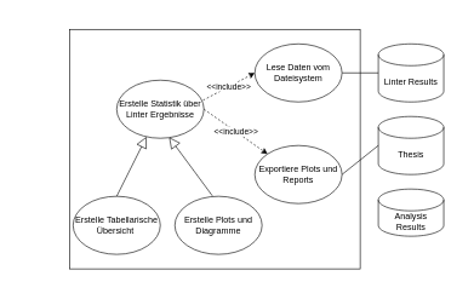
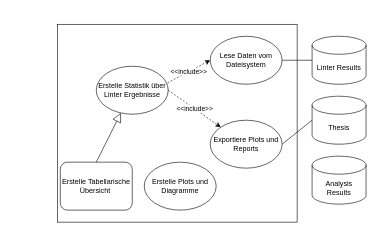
  <mxCell id="0" />
  <mxCell id="1" parent="0" />
  <mxCell id="2" value="" style="rounded=0;whiteSpace=wrap;html=1;strokeWidth=0;strokeColor=none;" parent="1" vertex="1"><mxGeometry x="20" y="20" width="610" height="370" as="geometry" /></mxCell>
  <mxCell id="3" value="" style="rounded=0;whiteSpace=wrap;html=1;" parent="1" vertex="1"><mxGeometry x="95" y="40" width="400" height="330" as="geometry" /></mxCell>
  <mxCell id="4" value="Erstelle Statistik über Linter Ergebnisse" style="ellipse;whiteSpace=wrap;html=1;" parent="1" vertex="1"><mxGeometry x="160" y="110" width="120" height="80" as="geometry" /></mxCell>
  <mxCell id="5" value="Linter Results" style="shape=cylinder3;whiteSpace=wrap;html=1;boundedLbl=1;backgroundOutline=1;size=15;" parent="1" vertex="1"><mxGeometry x="520" y="60" width="90" height="80" as="geometry" /></mxCell>
  <mxCell id="6" value="Exportiere Plots und Reports" style="ellipse;whiteSpace=wrap;html=1;" parent="1" vertex="1"><mxGeometry x="350" y="200" width="120" height="80" as="geometry" /></mxCell>
  <mxCell id="7" value="" style="endArrow=none;html=1;exitX=1;exitY=0.5;exitDx=0;exitDy=0;entryX=0;entryY=0.5;entryDx=0;entryDy=0;entryPerimeter=0;" parent="1" source="8" target="5" edge="1"><mxGeometry width="50" height="50" relative="1" as="geometry"><mxPoint x="280" y="180" as="sourcePoint" /><mxPoint x="330" y="130" as="targetPoint" /></mxGeometry></mxCell>
  <mxCell id="8" value="Lese Daten vom Dateisystem" style="ellipse;whiteSpace=wrap;html=1;" parent="1" vertex="1"><mxGeometry x="350" y="60" width="120" height="80" as="geometry" /></mxCell>
  <mxCell id="9" value="Thesis" style="shape=cylinder3;whiteSpace=wrap;html=1;boundedLbl=1;backgroundOutline=1;size=15;" parent="1" vertex="1"><mxGeometry x="520" y="160" width="90" height="80" as="geometry" /></mxCell>
  <mxCell id="10" value="" style="endArrow=none;html=1;entryX=0;entryY=0.5;entryDx=0;entryDy=0;entryPerimeter=0;exitX=1;exitY=0.5;exitDx=0;exitDy=0;" parent="1" source="6" target="9" edge="1"><mxGeometry width="50" height="50" relative="1" as="geometry"><mxPoint x="320" y="220" as="sourcePoint" /><mxPoint x="370" y="170" as="targetPoint" /></mxGeometry></mxCell>
  <mxCell id="11" value="&amp;lt;&amp;lt;include&amp;gt;&amp;gt;" style="endArrow=classic;html=1;entryX=0;entryY=0.5;entryDx=0;entryDy=0;exitX=0.99;exitY=0.346;exitDx=0;exitDy=0;exitPerimeter=0;dashed=1;" parent="1" source="4" target="8" edge="1"><mxGeometry width="50" height="50" relative="1" as="geometry"><mxPoint x="320" y="220" as="sourcePoint" /><mxPoint x="370" y="170" as="targetPoint" /></mxGeometry></mxCell>
- <mxCell id="12" value="Erstelle Tabellarische Übersicht&amp;nbsp;" style="ellipse;whiteSpace=wrap;html=1;" parent="1" vertex="1"><mxGeometry x="100" y="270" width="120" height="80" as="geometry" /></mxCell>
+ <mxCell id="12" value="Erstelle Tabellarische Übersicht&amp;nbsp;" style="whiteSpace=wrap;html=1;rounded=1;" parent="1" vertex="1"><mxGeometry x="100" y="270" width="120" height="80" as="geometry" /></mxCell>
  <mxCell id="13" value="Erstelle Plots und Diagramme" style="ellipse;whiteSpace=wrap;html=1;" parent="1" vertex="1"><mxGeometry x="240" y="270" width="120" height="80" as="geometry" /></mxCell>
  <mxCell id="14" value="" style="endArrow=block;html=1;exitX=0.5;exitY=0;exitDx=0;exitDy=0;endFill=0;strokeWidth=1;endSize=13;" parent="1" source="12" target="4" edge="1"><mxGeometry width="50" height="50" relative="1" as="geometry"><mxPoint x="170" y="220" as="sourcePoint" /><mxPoint x="220" y="170" as="targetPoint" /></mxGeometry></mxCell>
- <mxCell id="15" value="Analysis Results" style="shape=cylinder3;whiteSpace=wrap;html=1;boundedLbl=1;backgroundOutline=1;size=15;" parent="1" vertex="1"><mxGeometry x="520" y="260" width="90" height="65" as="geometry" /></mxCell>
- <mxCell id="16" value="" style="endArrow=block;html=1;exitX=0.431;exitY=-0.007;exitDx=0;exitDy=0;endFill=0;strokeWidth=1;endSize=13;entryX=0.601;entryY=0.983;entryDx=0;entryDy=0;entryPerimeter=0;exitPerimeter=0;" parent="1" source="13" target="4" edge="1"><mxGeometry width="50" height="50" relative="1" as="geometry"><mxPoint x="170" y="280" as="sourcePoint" /><mxPoint x="211.026" y="197.947" as="targetPoint" /></mxGeometry></mxCell>
+ <mxCell id="15" value="Analysis Results" style="shape=cylinder3;whiteSpace=wrap;html=1;boundedLbl=1;backgroundOutline=1;size=15;" parent="1" vertex="1"><mxGeometry x="520" y="260" width="90" height="80" as="geometry" /></mxCell>
  <mxCell id="17" value="&amp;lt;&amp;lt;include&amp;gt;&amp;gt;" style="endArrow=classic;html=1;entryX=0;entryY=0;entryDx=0;entryDy=0;exitX=1;exitY=0.5;exitDx=0;exitDy=0;dashed=1;" parent="1" source="4" target="6" edge="1"><mxGeometry width="50" height="50" relative="1" as="geometry"><mxPoint x="288.8" y="147.68" as="sourcePoint" /><mxPoint x="360" y="110" as="targetPoint" /></mxGeometry></mxCell>
